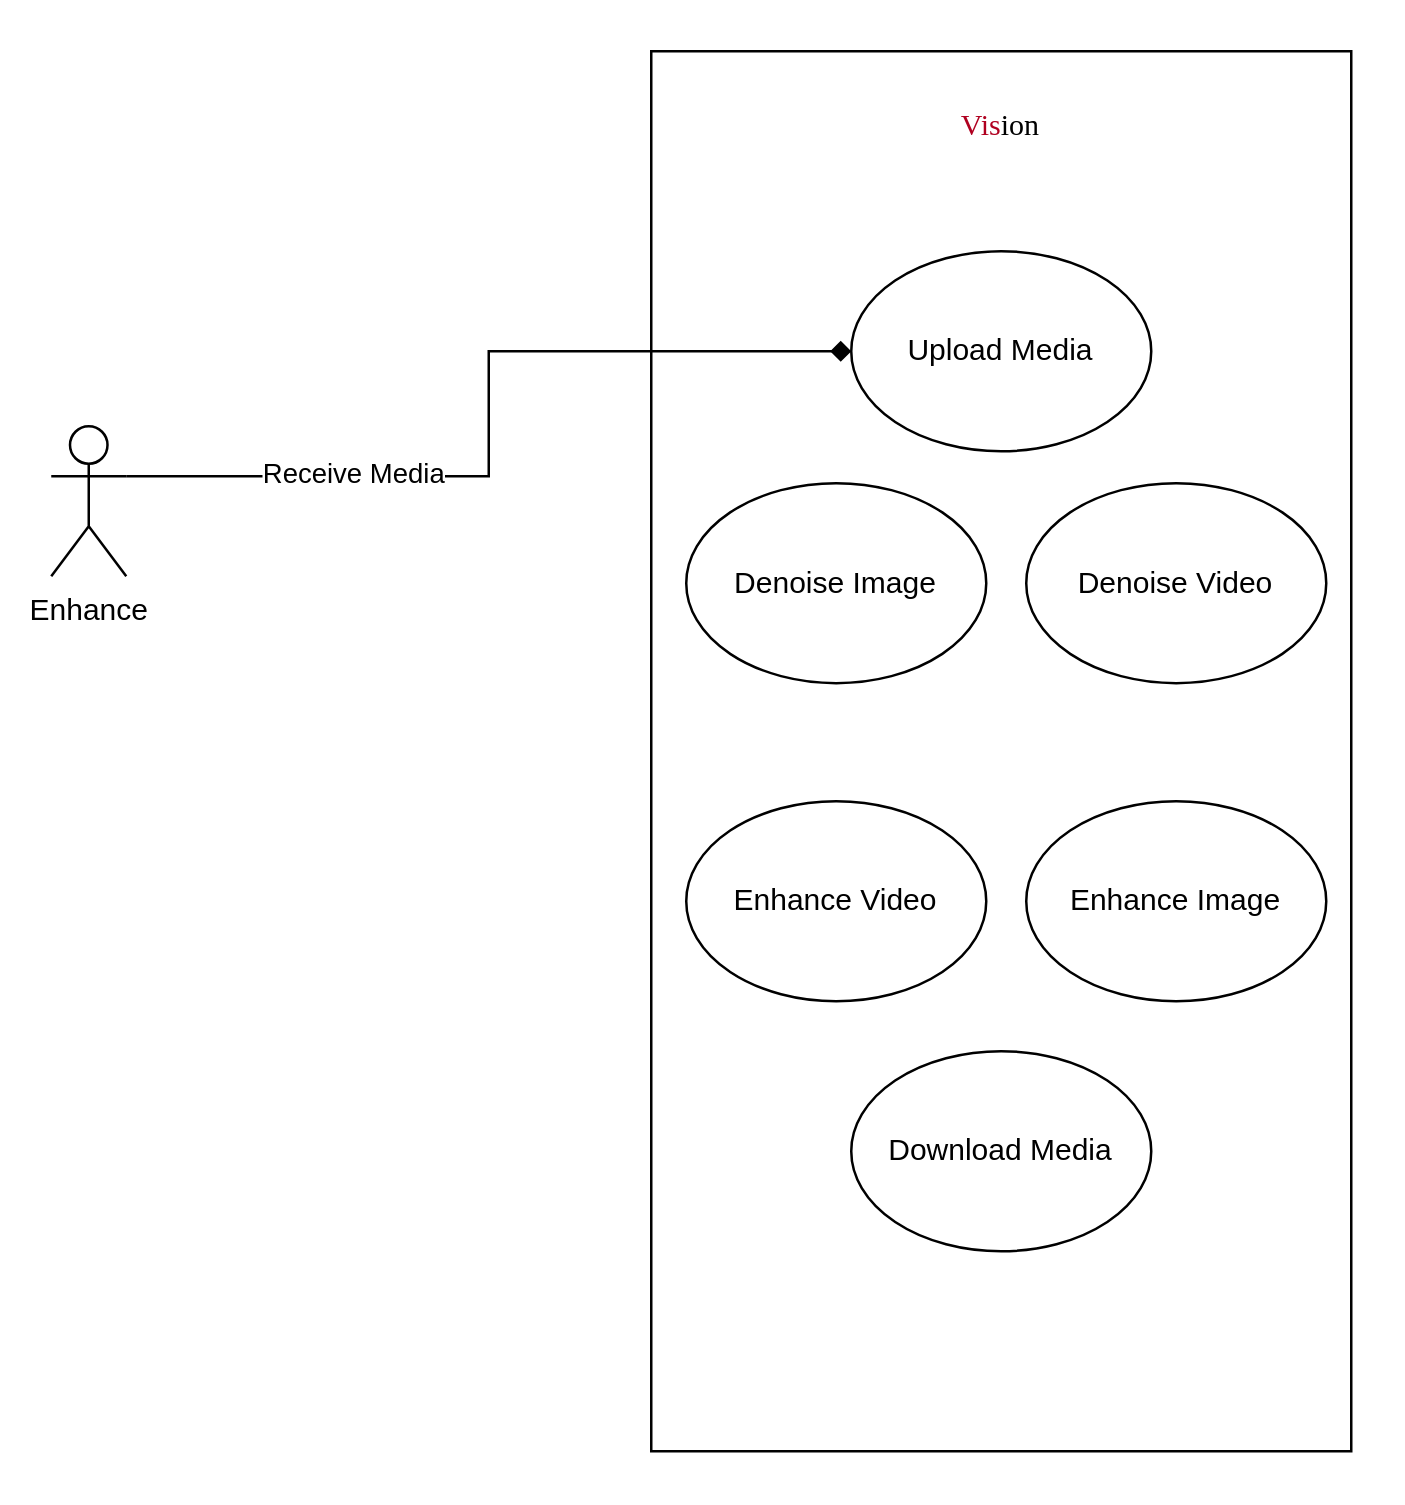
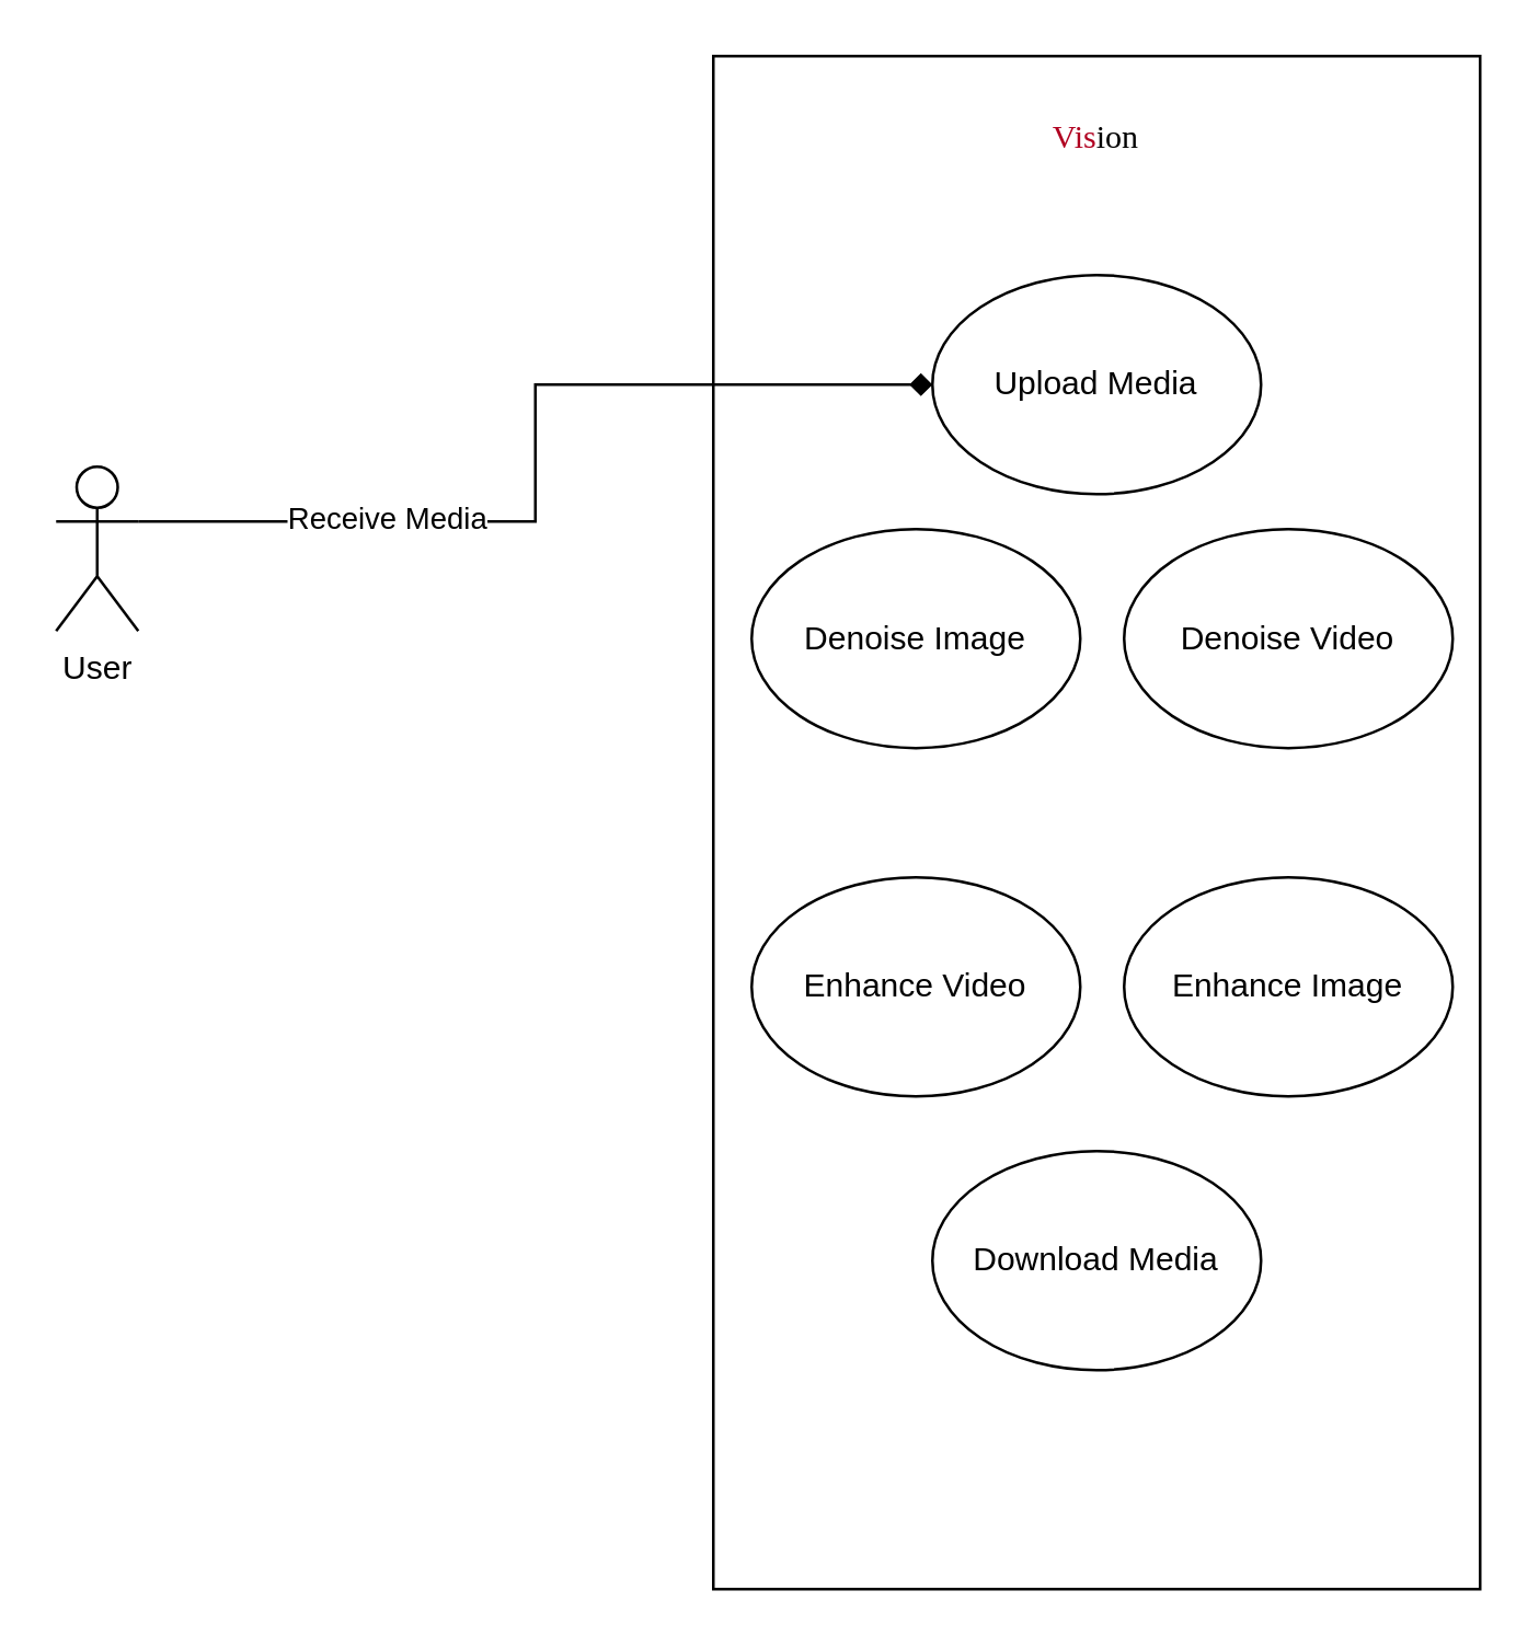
  <mxCell id="0" />
  <mxCell id="1" parent="0" />
  <mxCell id="2" value="" style="rounded=0;whiteSpace=wrap;html=1;fillColor=none;" parent="1" vertex="1"><mxGeometry x="260" y="20" width="280" height="560" as="geometry" /></mxCell>
  <mxCell id="3" value="Denoise Image" style="ellipse;whiteSpace=wrap;html=1;fillColor=none;" parent="1" vertex="1"><mxGeometry x="274" y="192.75" width="120" height="80" as="geometry" /></mxCell>
  <mxCell id="4" value="Denoise Video" style="ellipse;whiteSpace=wrap;html=1;fillColor=none;" parent="1" vertex="1"><mxGeometry x="410" y="192.75" width="120" height="80" as="geometry" /></mxCell>
  <mxCell id="5" value="Enhance Image" style="ellipse;whiteSpace=wrap;html=1;fillColor=none;" parent="1" vertex="1"><mxGeometry x="410" y="320" width="120" height="80" as="geometry" /></mxCell>
  <mxCell id="6" value="Enhance Video" style="ellipse;whiteSpace=wrap;html=1;fillColor=none;" parent="1" vertex="1"><mxGeometry x="274" y="320" width="120" height="80" as="geometry" /></mxCell>
  <mxCell id="7" style="edgeStyle=orthogonalEdgeStyle;rounded=0;orthogonalLoop=1;jettySize=auto;html=1;exitX=1;exitY=0.333;exitDx=0;exitDy=0;exitPerimeter=0;entryX=0;entryY=0.5;entryDx=0;entryDy=0;endArrow=diamond;" parent="1" source="9" target="10" edge="1"><mxGeometry relative="1" as="geometry" /></mxCell>
  <mxCell id="8" value="Receive Media" style="edgeLabel;html=1;align=center;verticalAlign=middle;resizable=0;points=[];" parent="7" vertex="1" connectable="0"><mxGeometry x="-0.79" y="1" relative="1" as="geometry"><mxPoint x="54" as="offset" /></mxGeometry></mxCell>
- <mxCell id="9" value="Enhance" style="shape=umlActor;verticalLabelPosition=bottom;verticalAlign=top;html=1;outlineConnect=0;fillColor=none;" parent="1" vertex="1"><mxGeometry x="20" y="170" width="30" height="60" as="geometry" /></mxCell>
+ <mxCell id="9" value="User" style="shape=umlActor;verticalLabelPosition=bottom;verticalAlign=top;html=1;outlineConnect=0;fillColor=none;" parent="1" vertex="1"><mxGeometry x="20" y="170" width="30" height="60" as="geometry" /></mxCell>
  <mxCell id="10" value="Upload Media" style="ellipse;whiteSpace=wrap;html=1;fillColor=none;" parent="1" vertex="1"><mxGeometry x="340" y="100" width="120" height="80" as="geometry" /></mxCell>
  <mxCell id="11" value="Download Media" style="ellipse;whiteSpace=wrap;html=1;fillColor=none;" parent="1" vertex="1"><mxGeometry x="340" y="420" width="120" height="80" as="geometry" /></mxCell>
  <mxCell id="12" value="&lt;font data-font-src=&quot;https://fonts.googleapis.com/css?family=Caveat&quot; face=&quot;Caveat&quot;&gt;&lt;font color=&quot;#b00020&quot;&gt;Vis&lt;/font&gt;ion&lt;/font&gt;" style="text;html=1;strokeColor=none;fillColor=none;align=center;verticalAlign=middle;whiteSpace=wrap;rounded=0;" parent="1" vertex="1"><mxGeometry x="380" y="40" width="40" height="20" as="geometry" /></mxCell>
